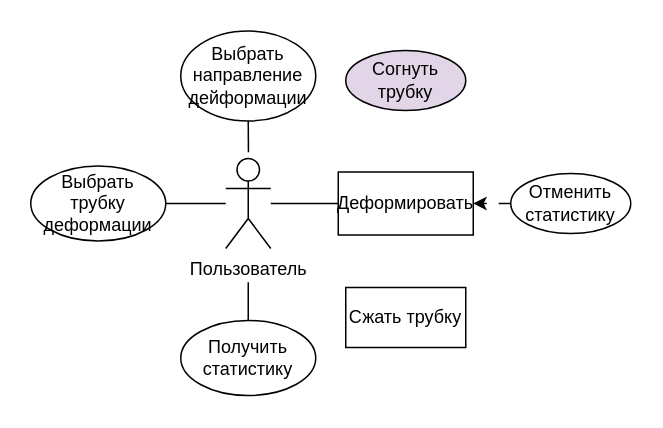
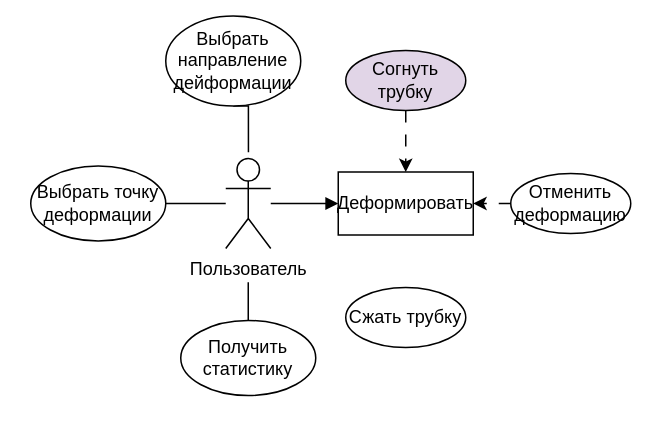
  <mxCell id="0" />
  <mxCell id="1" parent="0" />
- <mxCell id="2" style="edgeStyle=orthogonalEdgeStyle;rounded=0;orthogonalLoop=1;jettySize=auto;html=1;endArrow=none;startFill=0;" parent="1" source="3" target="4" edge="1"><mxGeometry relative="1" as="geometry" /></mxCell>
+ <mxCell id="2" style="edgeStyle=orthogonalEdgeStyle;rounded=0;orthogonalLoop=1;jettySize=auto;html=1;endArrow=block;startFill=0;" parent="1" source="3" target="4" edge="1"><mxGeometry relative="1" as="geometry" /></mxCell>
  <mxCell id="3" value="Пользователь" style="shape=umlActor;verticalLabelPosition=bottom;verticalAlign=top;html=1;outlineConnect=0;" parent="1" vertex="1"><mxGeometry x="150" y="105" width="30" height="60" as="geometry" /></mxCell>
  <mxCell id="4" value="Деформировать" style="whiteSpace=wrap;html=1;rounded=0;" parent="1" vertex="1"><mxGeometry x="225" y="114" width="90" height="42" as="geometry" /></mxCell>
  <mxCell id="5" value="Согнуть трубку" style="ellipse;whiteSpace=wrap;html=1;fillColor=#e1d5e7;" parent="1" vertex="1"><mxGeometry x="230" y="33" width="80" height="40" as="geometry" /></mxCell>
- <mxCell id="6" value="Отменить статистику" style="ellipse;whiteSpace=wrap;html=1;" parent="1" vertex="1"><mxGeometry x="340" y="115" width="80" height="40" as="geometry" /></mxCell>
+ <mxCell id="6" value="Отменить деформацию" style="ellipse;whiteSpace=wrap;html=1;" parent="1" vertex="1"><mxGeometry x="340" y="115" width="80" height="40" as="geometry" /></mxCell>
+ <mxCell id="7" value="" style="endArrow=classic;html=1;rounded=0;exitX=0.5;exitY=1;exitDx=0;exitDy=0;entryX=0.5;entryY=0;entryDx=0;entryDy=0;dashed=1;dashPattern=8 8;" parent="1" source="5" target="4" edge="1"><mxGeometry width="50" height="50" relative="1" as="geometry"><mxPoint x="256" y="175" as="sourcePoint" /><mxPoint x="306" y="125" as="targetPoint" /></mxGeometry></mxCell>
  <mxCell id="8" value="" style="endArrow=classic;html=1;rounded=0;entryX=1;entryY=0.5;entryDx=0;entryDy=0;exitX=0;exitY=0.5;exitDx=0;exitDy=0;dashed=1;dashPattern=8 8;" parent="1" source="6" target="4" edge="1"><mxGeometry width="50" height="50" relative="1" as="geometry"><mxPoint x="256" y="175" as="sourcePoint" /><mxPoint x="306" y="125" as="targetPoint" /></mxGeometry></mxCell>
  <mxCell id="9" style="edgeStyle=orthogonalEdgeStyle;rounded=0;orthogonalLoop=1;jettySize=auto;html=1;exitX=1;exitY=0.5;exitDx=0;exitDy=0;endArrow=none;startFill=0;" parent="1" source="10" target="3" edge="1"><mxGeometry relative="1" as="geometry" /></mxCell>
- <mxCell id="10" value="Выбрать трубку деформации" style="ellipse;whiteSpace=wrap;html=1;" parent="1" vertex="1"><mxGeometry x="20" y="110" width="90" height="50" as="geometry" /></mxCell>
+ <mxCell id="10" value="Выбрать точку деформации" style="ellipse;whiteSpace=wrap;html=1;" parent="1" vertex="1"><mxGeometry x="20" y="110" width="90" height="50" as="geometry" /></mxCell>
  <mxCell id="11" style="edgeStyle=orthogonalEdgeStyle;rounded=0;orthogonalLoop=1;jettySize=auto;html=1;exitX=0.5;exitY=1;exitDx=0;exitDy=0;endArrow=none;startFill=0;" parent="1" source="12" edge="1"><mxGeometry relative="1" as="geometry"><mxPoint x="165.118" y="100.765" as="targetPoint" /></mxGeometry></mxCell>
- <mxCell id="12" value="Выбрать направление дейформации" style="ellipse;whiteSpace=wrap;html=1;" parent="1" vertex="1"><mxGeometry x="120" y="20" width="90" height="60" as="geometry" /></mxCell>
+ <mxCell id="12" value="Выбрать направление дейформации" style="ellipse;whiteSpace=wrap;html=1;" parent="1" vertex="1"><mxGeometry x="110" y="10" width="90" height="60" as="geometry" /></mxCell>
  <mxCell id="13" style="edgeStyle=orthogonalEdgeStyle;rounded=0;orthogonalLoop=1;jettySize=auto;html=1;exitX=0.5;exitY=0;exitDx=0;exitDy=0;endArrow=none;startFill=0;" parent="1" source="14" edge="1"><mxGeometry relative="1" as="geometry"><mxPoint x="165" y="187.5" as="targetPoint" /></mxGeometry></mxCell>
  <mxCell id="14" value="Получить статистику" style="ellipse;whiteSpace=wrap;html=1;" parent="1" vertex="1"><mxGeometry x="120" y="213" width="90" height="50" as="geometry" /></mxCell>
- <mxCell id="15" value="Сжать трубку" style="whiteSpace=wrap;html=1;rounded=0;" vertex="1" parent="1"><mxGeometry x="230" y="191" width="80" height="40" as="geometry" /></mxCell>
+ <mxCell id="15" value="Сжать трубку" style="ellipse;whiteSpace=wrap;html=1;" vertex="1" parent="1"><mxGeometry x="230" y="191" width="80" height="40" as="geometry" /></mxCell>
